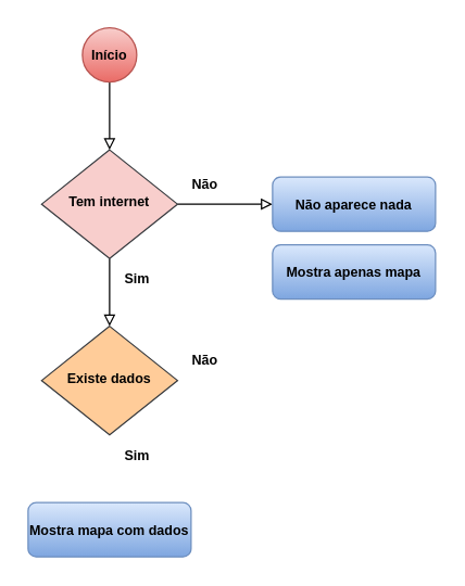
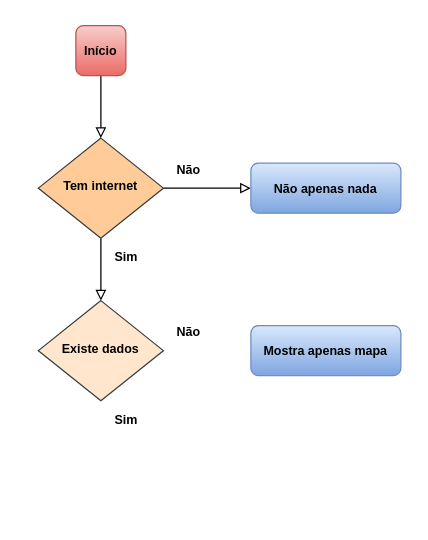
  <mxCell id="0" />
  <mxCell id="1" parent="0" />
  <mxCell id="2" style="edgeStyle=orthogonalEdgeStyle;rounded=0;orthogonalLoop=1;jettySize=auto;html=1;entryX=0.5;entryY=0;entryDx=0;entryDy=0;fontStyle=1;fontSize=10;endArrow=block;endFill=0;" edge="1" parent="1" source="4" target="6"><mxGeometry relative="1" as="geometry" /></mxCell>
  <mxCell id="3" style="edgeStyle=orthogonalEdgeStyle;rounded=0;orthogonalLoop=1;jettySize=auto;html=1;entryX=0;entryY=0.5;entryDx=0;entryDy=0;fontStyle=1;fontSize=10;endArrow=block;endFill=0;" edge="1" parent="1" source="4" target="5"><mxGeometry relative="1" as="geometry" /></mxCell>
- <mxCell id="4" value="Tem internet" style="rhombus;whiteSpace=wrap;html=1;shadow=0;fontFamily=Helvetica;fontSize=10;align=center;strokeWidth=1;spacing=6;spacingTop=-4;fillColor=#f8cecc;strokeColor=#36393d;fontStyle=1;" parent="1" vertex="1"><mxGeometry x="30" y="110" width="100" height="80" as="geometry" /></mxCell>
- <mxCell id="5" value="Não aparece nada" style="rounded=1;whiteSpace=wrap;html=1;fontSize=10;glass=0;strokeWidth=1;shadow=0;fillColor=#dae8fc;strokeColor=#6c8ebf;gradientColor=#7ea6e0;fontStyle=1" parent="1" vertex="1"><mxGeometry x="200" y="130" width="120" height="40" as="geometry" /></mxCell>
- <mxCell id="6" value="Existe dados" style="rhombus;whiteSpace=wrap;html=1;shadow=0;fontFamily=Helvetica;fontSize=10;align=center;strokeWidth=1;spacing=6;spacingTop=-4;fillColor=#ffcc99;strokeColor=#36393d;fontStyle=1" parent="1" vertex="1"><mxGeometry x="30" y="240" width="100" height="80" as="geometry" /></mxCell>
- <mxCell id="7" value="Mostra mapa com dados" style="rounded=1;whiteSpace=wrap;html=1;fontSize=10;glass=0;strokeWidth=1;shadow=0;fillColor=#dae8fc;gradientColor=#7ea6e0;strokeColor=#6c8ebf;fontStyle=1" parent="1" vertex="1"><mxGeometry x="20" y="370" width="120" height="40" as="geometry" /></mxCell>
+ <mxCell id="4" value="Tem internet" style="rhombus;whiteSpace=wrap;html=1;shadow=0;fontFamily=Helvetica;fontSize=10;align=center;strokeWidth=1;spacing=6;spacingTop=-4;fillColor=#ffcc99;strokeColor=#36393d;fontStyle=1" parent="1" vertex="1"><mxGeometry x="30" y="110" width="100" height="80" as="geometry" /></mxCell>
+ <mxCell id="5" value="Não apenas nada" style="rounded=1;whiteSpace=wrap;html=1;fontSize=10;glass=0;strokeWidth=1;shadow=0;fillColor=#dae8fc;strokeColor=#6c8ebf;gradientColor=#7ea6e0;fontStyle=1" parent="1" vertex="1"><mxGeometry x="200" y="130" width="120" height="40" as="geometry" /></mxCell>
+ <mxCell id="6" value="Existe dados" style="rhombus;whiteSpace=wrap;html=1;shadow=0;fontFamily=Helvetica;fontSize=10;align=center;strokeWidth=1;spacing=6;spacingTop=-4;fillColor=#ffe6cc;strokeColor=#36393d;fontStyle=1;" parent="1" vertex="1"><mxGeometry x="30" y="240" width="100" height="80" as="geometry" /></mxCell>
  <mxCell id="8" style="edgeStyle=orthogonalEdgeStyle;rounded=0;orthogonalLoop=1;jettySize=auto;html=1;exitX=0.5;exitY=1;exitDx=0;exitDy=0;entryX=0.5;entryY=0;entryDx=0;entryDy=0;fontStyle=1;fontSize=10;endArrow=block;endFill=0;" edge="1" parent="1" source="9" target="4"><mxGeometry relative="1" as="geometry" /></mxCell>
- <mxCell id="9" value="Início" style="ellipse;whiteSpace=wrap;html=1;aspect=fixed;fillColor=#f8cecc;gradientColor=#ea6b66;strokeColor=#b85450;fontStyle=1;fontSize=10;" vertex="1" parent="1"><mxGeometry x="60" y="20" width="40" height="40" as="geometry" /></mxCell>
- <mxCell id="10" value="Mostra apenas mapa" style="rounded=1;whiteSpace=wrap;html=1;fontSize=10;glass=0;strokeWidth=1;shadow=0;fillColor=#dae8fc;gradientColor=#7ea6e0;strokeColor=#6c8ebf;fontStyle=1" vertex="1" parent="1"><mxGeometry x="200" y="180" width="120" height="40" as="geometry" /></mxCell>
+ <mxCell id="9" value="Início" style="whiteSpace=wrap;html=1;aspect=fixed;fillColor=#f8cecc;gradientColor=#ea6b66;strokeColor=#b85450;fontStyle=1;fontSize=10;rounded=1;" vertex="1" parent="1"><mxGeometry x="60" y="20" width="40" height="40" as="geometry" /></mxCell>
+ <mxCell id="10" value="Mostra apenas mapa" style="rounded=1;whiteSpace=wrap;html=1;fontSize=10;glass=0;strokeWidth=1;shadow=0;fillColor=#dae8fc;gradientColor=#7ea6e0;strokeColor=#6c8ebf;fontStyle=1" vertex="1" parent="1"><mxGeometry x="200" y="260" width="120" height="40" as="geometry" /></mxCell>
  <mxCell id="11" value="Sim" style="text;html=1;align=center;verticalAlign=middle;resizable=0;points=[];autosize=1;strokeColor=none;fillColor=none;fontStyle=1;fontSize=10;" vertex="1" parent="1"><mxGeometry x="80" y="320" width="40" height="30" as="geometry" /></mxCell>
  <mxCell id="12" value="Sim" style="text;html=1;align=center;verticalAlign=middle;resizable=0;points=[];autosize=1;strokeColor=none;fillColor=none;fontStyle=1;fontSize=10;" vertex="1" parent="1"><mxGeometry x="80" y="190" width="40" height="30" as="geometry" /></mxCell>
  <mxCell id="13" value="Não" style="text;html=1;align=center;verticalAlign=middle;resizable=0;points=[];autosize=1;strokeColor=none;fillColor=none;fontStyle=1;fontSize=10;" vertex="1" parent="1"><mxGeometry x="130" y="120" width="40" height="30" as="geometry" /></mxCell>
  <mxCell id="14" value="Não" style="text;html=1;align=center;verticalAlign=middle;resizable=0;points=[];autosize=1;strokeColor=none;fillColor=none;fontStyle=1;fontSize=10;" vertex="1" parent="1"><mxGeometry x="130" y="250" width="40" height="30" as="geometry" /></mxCell>
